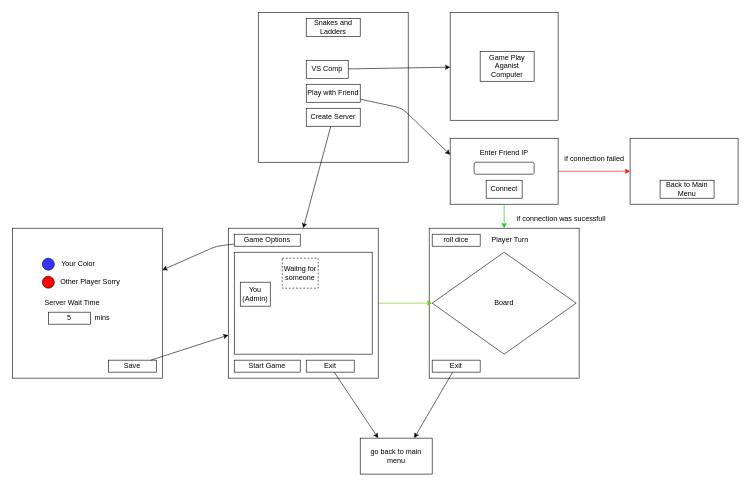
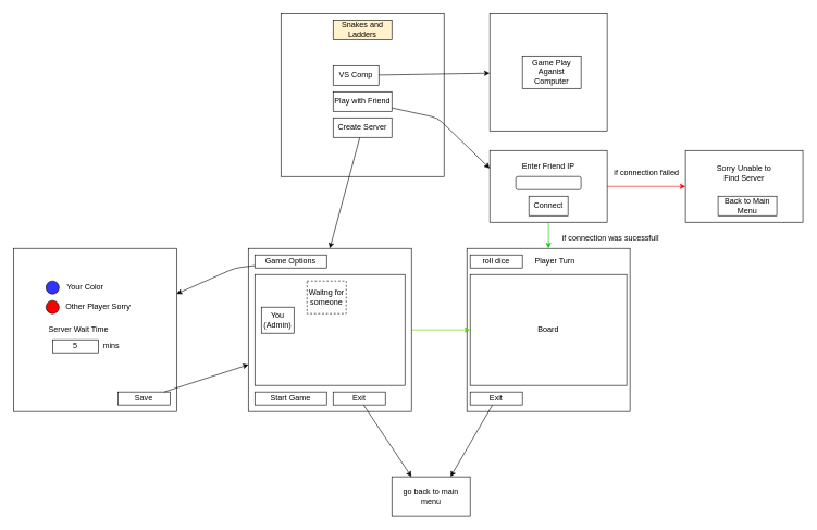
  <mxCell id="0" />
  <mxCell id="1" parent="0" />
  <mxCell id="2" value="" style="whiteSpace=wrap;html=1;aspect=fixed;" vertex="1" parent="1"><mxGeometry x="430" y="20" width="250" height="250" as="geometry" /></mxCell>
- <mxCell id="3" value="Snakes and Ladders" style="rounded=0;whiteSpace=wrap;html=1;" vertex="1" parent="1"><mxGeometry x="510" y="30" width="90" height="30" as="geometry" /></mxCell>
+ <mxCell id="3" value="Snakes and Ladders" style="rounded=0;whiteSpace=wrap;html=1;fillColor=#fff2cc;" vertex="1" parent="1"><mxGeometry x="510" y="30" width="90" height="30" as="geometry" /></mxCell>
  <mxCell id="4" style="edgeStyle=none;html=1;" edge="1" parent="1" source="5" target="10"><mxGeometry relative="1" as="geometry" /></mxCell>
  <mxCell id="5" value="VS Comp" style="rounded=0;whiteSpace=wrap;html=1;" vertex="1" parent="1"><mxGeometry x="510" y="100" width="70" height="30" as="geometry" /></mxCell>
  <mxCell id="6" style="edgeStyle=none;html=1;entryX=0;entryY=0.25;entryDx=0;entryDy=0;" edge="1" parent="1" source="7" target="14"><mxGeometry relative="1" as="geometry"><Array as="points"><mxPoint x="670" y="180" /></Array></mxGeometry></mxCell>
  <mxCell id="7" value="Play with Friend" style="rounded=0;whiteSpace=wrap;html=1;" vertex="1" parent="1"><mxGeometry x="510" y="140" width="90" height="30" as="geometry" /></mxCell>
  <mxCell id="8" style="edgeStyle=none;html=1;entryX=0.5;entryY=0;entryDx=0;entryDy=0;" edge="1" parent="1" source="9" target="30"><mxGeometry relative="1" as="geometry" /></mxCell>
  <mxCell id="9" value="Create Server" style="rounded=0;whiteSpace=wrap;html=1;" vertex="1" parent="1"><mxGeometry x="510" y="180" width="90" height="30" as="geometry" /></mxCell>
  <mxCell id="10" value="" style="whiteSpace=wrap;html=1;aspect=fixed;" vertex="1" parent="1"><mxGeometry x="750" y="20" width="180" height="180" as="geometry" /></mxCell>
  <mxCell id="11" value="Game Play Aganist Computer" style="rounded=0;whiteSpace=wrap;html=1;" vertex="1" parent="1"><mxGeometry x="800" y="85" width="90" height="50" as="geometry" /></mxCell>
  <mxCell id="12" style="edgeStyle=none;html=1;strokeColor=#FF0000;" edge="1" parent="1" source="14" target="18"><mxGeometry relative="1" as="geometry" /></mxCell>
  <mxCell id="13" style="edgeStyle=none;html=1;entryX=0.5;entryY=0;entryDx=0;entryDy=0;strokeColor=#00CC00;" edge="1" parent="1" source="14" target="22"><mxGeometry relative="1" as="geometry" /></mxCell>
  <mxCell id="14" value="" style="rounded=0;whiteSpace=wrap;html=1;" vertex="1" parent="1"><mxGeometry x="750" y="230" width="180" height="110" as="geometry" /></mxCell>
  <mxCell id="15" value="Enter Friend IP" style="text;html=1;align=center;verticalAlign=middle;whiteSpace=wrap;rounded=0;" vertex="1" parent="1"><mxGeometry x="795" y="240" width="90" height="30" as="geometry" /></mxCell>
  <mxCell id="16" value="" style="rounded=1;whiteSpace=wrap;html=1;" vertex="1" parent="1"><mxGeometry x="790" y="270" width="100" height="20" as="geometry" /></mxCell>
  <mxCell id="17" value="Connect" style="rounded=0;whiteSpace=wrap;html=1;" vertex="1" parent="1"><mxGeometry x="810" y="300" width="60" height="30" as="geometry" /></mxCell>
  <mxCell id="18" value="" style="rounded=0;whiteSpace=wrap;html=1;" vertex="1" parent="1"><mxGeometry x="1050" y="230" width="180" height="110" as="geometry" /></mxCell>
  <mxCell id="19" value="if connection failed" style="text;html=1;align=center;verticalAlign=middle;resizable=0;points=[];autosize=1;strokeColor=none;fillColor=none;" vertex="1" parent="1"><mxGeometry x="930" y="250" width="120" height="30" as="geometry" /></mxCell>
+ <mxCell id="20" value="Sorry Unable to Find Server" style="text;html=1;align=center;verticalAlign=middle;whiteSpace=wrap;rounded=0;" vertex="1" parent="1"><mxGeometry x="1095" y="250" width="90" height="30" as="geometry" /></mxCell>
  <mxCell id="21" value="Back to Main Menu" style="rounded=0;whiteSpace=wrap;html=1;" vertex="1" parent="1"><mxGeometry x="1100" y="300" width="90" height="30" as="geometry" /></mxCell>
  <mxCell id="22" value="" style="whiteSpace=wrap;html=1;aspect=fixed;" vertex="1" parent="1"><mxGeometry x="715" y="380" width="250" height="250" as="geometry" /></mxCell>
  <mxCell id="23" value="if connection was sucessfull" style="text;html=1;align=center;verticalAlign=middle;resizable=0;points=[];autosize=1;strokeColor=none;fillColor=none;" vertex="1" parent="1"><mxGeometry x="850" y="350" width="170" height="30" as="geometry" /></mxCell>
- <mxCell id="24" value="Board" style="rhombus;whiteSpace=wrap;html=1;" vertex="1" parent="1"><mxGeometry x="720" y="420" width="240" height="170" as="geometry" /></mxCell>
+ <mxCell id="24" value="Board" style="rounded=0;whiteSpace=wrap;html=1;" vertex="1" parent="1"><mxGeometry x="720" y="420" width="240" height="170" as="geometry" /></mxCell>
  <mxCell id="25" value="roll dice" style="rounded=0;whiteSpace=wrap;html=1;" vertex="1" parent="1"><mxGeometry x="720" y="390" width="80" height="20" as="geometry" /></mxCell>
  <mxCell id="26" value="Player Turn" style="text;html=1;align=center;verticalAlign=middle;whiteSpace=wrap;rounded=0;" vertex="1" parent="1"><mxGeometry x="810" y="385" width="80" height="30" as="geometry" /></mxCell>
  <mxCell id="27" style="edgeStyle=none;html=1;entryX=0.75;entryY=0;entryDx=0;entryDy=0;" edge="1" parent="1" source="28" target="37"><mxGeometry relative="1" as="geometry"><mxPoint x="710" y="720" as="targetPoint" /></mxGeometry></mxCell>
  <mxCell id="28" value="Exit" style="rounded=0;whiteSpace=wrap;html=1;" vertex="1" parent="1"><mxGeometry x="720" y="600" width="80" height="20" as="geometry" /></mxCell>
  <mxCell id="29" style="edgeStyle=none;html=1;entryX=0;entryY=0.5;entryDx=0;entryDy=0;strokeColor=#66CC00;" edge="1" parent="1" source="30" target="24"><mxGeometry relative="1" as="geometry" /></mxCell>
  <mxCell id="30" value="" style="whiteSpace=wrap;html=1;aspect=fixed;" vertex="1" parent="1"><mxGeometry x="380" y="380" width="250" height="250" as="geometry" /></mxCell>
  <mxCell id="31" value="" style="rounded=0;whiteSpace=wrap;html=1;" vertex="1" parent="1"><mxGeometry x="390" y="420" width="230" height="170" as="geometry" /></mxCell>
  <mxCell id="32" value="Start Game" style="rounded=0;whiteSpace=wrap;html=1;" vertex="1" parent="1"><mxGeometry x="390" y="600" width="110" height="20" as="geometry" /></mxCell>
  <mxCell id="33" value="You (Admin)" style="rounded=0;whiteSpace=wrap;html=1;" vertex="1" parent="1"><mxGeometry x="400" y="470" width="50" height="40" as="geometry" /></mxCell>
  <mxCell id="34" value="Waitng for someone" style="rounded=0;whiteSpace=wrap;html=1;dashed=1;" vertex="1" parent="1"><mxGeometry x="470" y="430" width="60" height="50" as="geometry" /></mxCell>
  <mxCell id="35" style="edgeStyle=none;html=1;entryX=0.25;entryY=0;entryDx=0;entryDy=0;" edge="1" parent="1" source="36" target="37"><mxGeometry relative="1" as="geometry"><mxPoint x="620" y="720" as="targetPoint" /></mxGeometry></mxCell>
  <mxCell id="36" value="Exit" style="rounded=0;whiteSpace=wrap;html=1;" vertex="1" parent="1"><mxGeometry x="510" y="600" width="80" height="20" as="geometry" /></mxCell>
  <mxCell id="37" value="go back to main menu" style="rounded=0;whiteSpace=wrap;html=1;" vertex="1" parent="1"><mxGeometry x="600" y="730" width="120" height="60" as="geometry" /></mxCell>
  <mxCell id="38" style="edgeStyle=none;html=1;" edge="1" parent="1" source="39" target="40"><mxGeometry relative="1" as="geometry"><Array as="points"><mxPoint x="360" y="410" /></Array></mxGeometry></mxCell>
  <mxCell id="39" value="Game Options" style="rounded=0;whiteSpace=wrap;html=1;" vertex="1" parent="1"><mxGeometry x="390" y="390" width="110" height="20" as="geometry" /></mxCell>
  <mxCell id="40" value="" style="whiteSpace=wrap;html=1;aspect=fixed;" vertex="1" parent="1"><mxGeometry x="20" y="380" width="250" height="250" as="geometry" /></mxCell>
  <mxCell id="41" value="" style="ellipse;whiteSpace=wrap;html=1;aspect=fixed;fillColor=#3333FF;" vertex="1" parent="1"><mxGeometry x="70" y="430" width="20" height="20" as="geometry" /></mxCell>
  <mxCell id="42" value="Your Color" style="text;html=1;align=center;verticalAlign=middle;whiteSpace=wrap;rounded=0;" vertex="1" parent="1"><mxGeometry x="100" y="425" width="60" height="30" as="geometry" /></mxCell>
  <mxCell id="43" value="" style="ellipse;whiteSpace=wrap;html=1;aspect=fixed;fillColor=#FF0000;" vertex="1" parent="1"><mxGeometry x="70" y="460" width="20" height="20" as="geometry" /></mxCell>
  <mxCell id="44" value="Other Player Sorry" style="text;html=1;align=center;verticalAlign=middle;whiteSpace=wrap;rounded=0;" vertex="1" parent="1"><mxGeometry x="80" y="455" width="140" height="30" as="geometry" /></mxCell>
  <mxCell id="45" value="Save" style="rounded=0;whiteSpace=wrap;html=1;" vertex="1" parent="1"><mxGeometry x="180" y="600" width="80" height="20" as="geometry" /></mxCell>
  <mxCell id="46" style="edgeStyle=none;html=1;entryX=0.001;entryY=0.713;entryDx=0;entryDy=0;entryPerimeter=0;" edge="1" parent="1" source="45" target="30"><mxGeometry relative="1" as="geometry" /></mxCell>
  <mxCell id="47" value="Server Wait Time" style="text;html=1;align=center;verticalAlign=middle;whiteSpace=wrap;rounded=0;" vertex="1" parent="1"><mxGeometry x="60" y="490" width="120" height="30" as="geometry" /></mxCell>
  <mxCell id="48" value="5" style="rounded=0;whiteSpace=wrap;html=1;align=center;" vertex="1" parent="1"><mxGeometry x="80" y="520" width="70" height="20" as="geometry" /></mxCell>
  <mxCell id="49" value="mins" style="text;html=1;align=center;verticalAlign=middle;whiteSpace=wrap;rounded=0;" vertex="1" parent="1"><mxGeometry x="140" y="515" width="60" height="30" as="geometry" /></mxCell>
